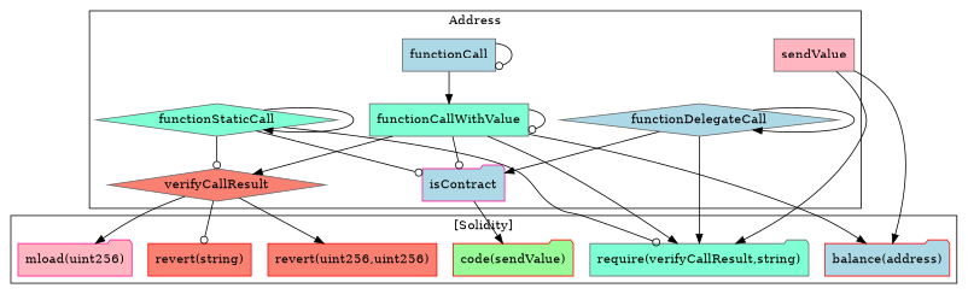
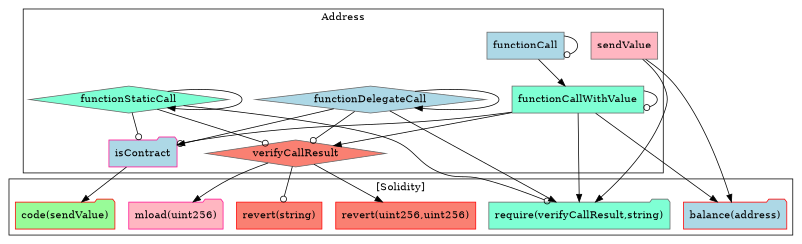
  strict digraph {
    node [color=gray40 fillcolor=lightblue shape=folder style=filled]
    edge [arrowhead=normal]
    n1 [color=deeppink label=isContract]
    n2 [label=functionCall shape=box]
    n3 [fillcolor=aquamarine label=functionCallWithValue shape=box]
    n4 [fillcolor=salmon label=verifyCallResult shape=diamond]
    n5 [fillcolor=aquamarine label=functionStaticCall shape=diamond]
    n6 [fillcolor=lightpink label=sendValue shape=box]
    n7 [label=functionDelegateCall shape=diamond]
    n8 [color=red fillcolor=palegreen label="code(sendValue)"]
    "revert(string)" [color=red fillcolor=salmon shape=box]
    "mload(uint256)" [color=deeppink fillcolor=lightpink]
    "revert(uint256,uint256)" [color=red fillcolor=salmon shape=box]
    n12 [fillcolor=aquamarine label="require(verifyCallResult,string)"]
    "balance(address)" [color=red]
    subgraph cluster_1 {
      label=Address
      n1
      n2
      n3
      n4
      n5
      n6
      n7
    }
    subgraph cluster_2 {
      label="[Solidity]"
      n8
      "revert(string)"
      "mload(uint256)"
      "revert(uint256,uint256)"
      n12
      "balance(address)"
    }
    n1 -> n8
    n2 -> n2 [arrowhead=odot]
    n2 -> n3
    n3 -> n1 [arrowhead=odot]
    n3 -> n3 [arrowhead=odot]
    n3 -> n4
    n3 -> n12
    n3 -> "balance(address)"
    n4 -> "revert(string)" [arrowhead=odot]
    n4 -> "mload(uint256)"
    n4 -> "revert(uint256,uint256)"
    n5 -> n1 [arrowhead=odot]
    n5 -> n4 [arrowhead=odot]
    n5 -> n5
    n5 -> n12 [arrowhead=odot]
    n6 -> n12
    n6 -> "balance(address)"
    n7 -> n1
+   n7 -> n4 [arrowhead=odot]
    n7 -> n7
    n7 -> n12
  }
